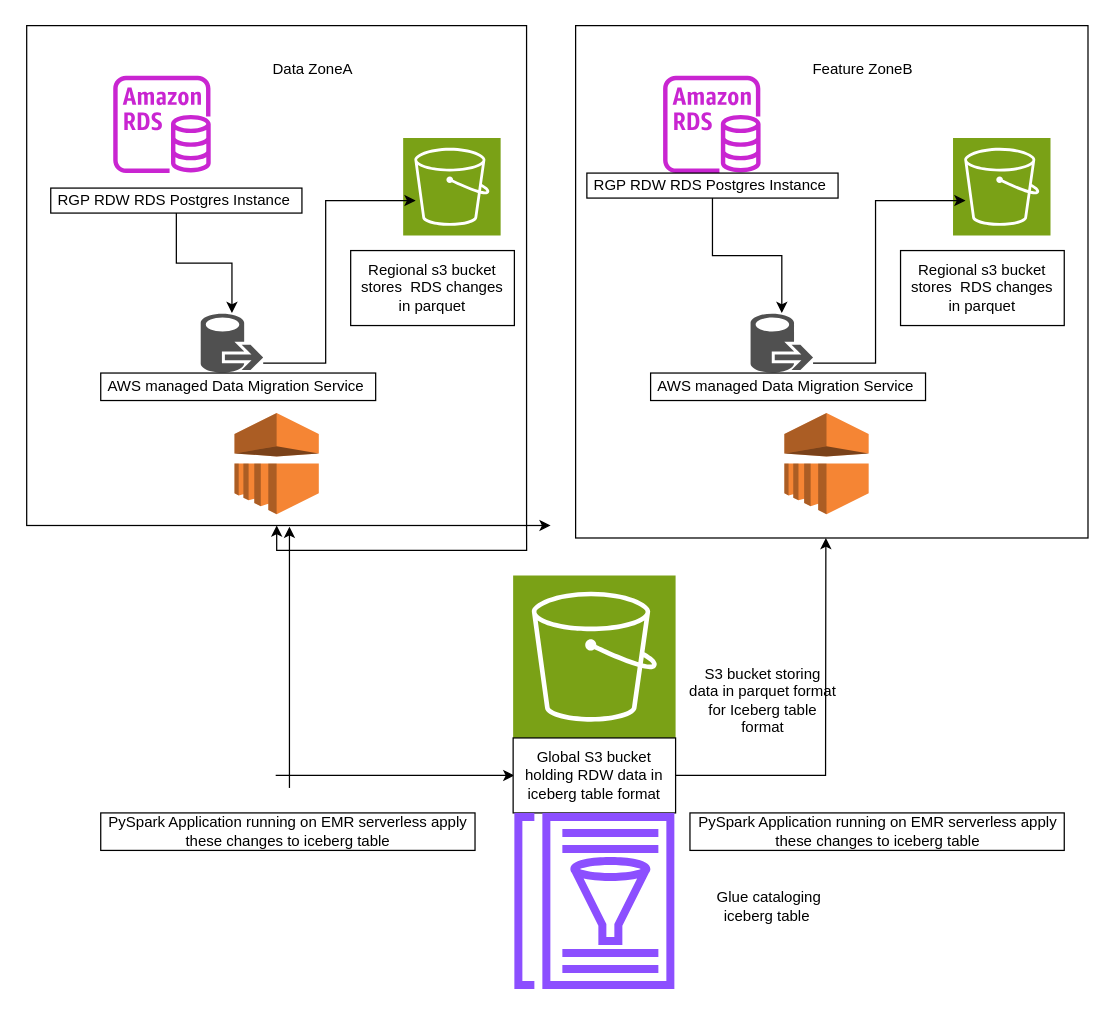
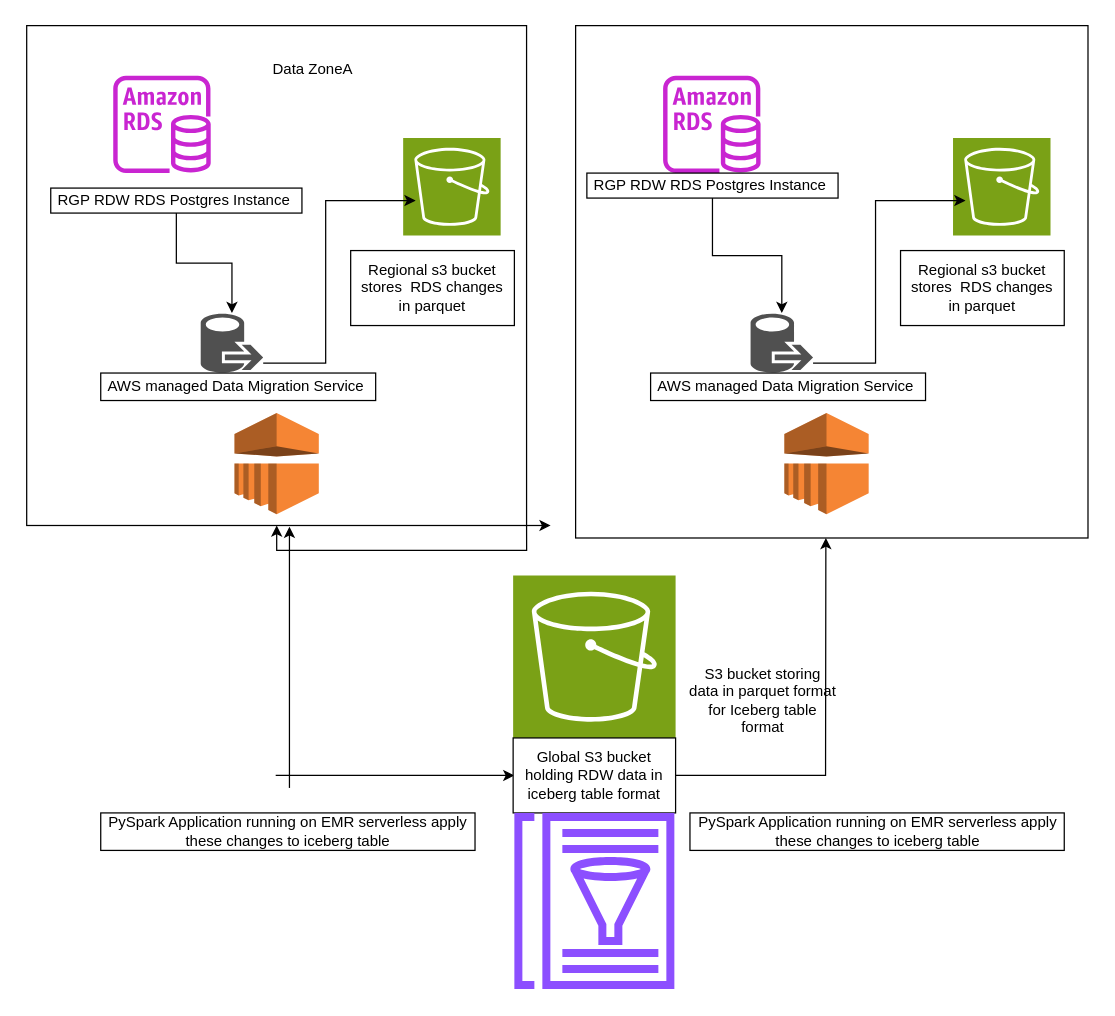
  <mxCell id="0" />
  <mxCell id="1" parent="0" />
  <mxCell id="2" style="edgeStyle=orthogonalEdgeStyle;rounded=0;orthogonalLoop=1;jettySize=auto;html=1;exitX=1;exitY=1;exitDx=0;exitDy=0;" edge="1" parent="1" source="3"><mxGeometry relative="1" as="geometry"><mxPoint x="440" y="420" as="targetPoint" /></mxGeometry></mxCell>
  <mxCell id="3" value="" style="whiteSpace=wrap;html=1;aspect=fixed;" vertex="1" parent="1"><mxGeometry x="20.75" y="20" width="400" height="400" as="geometry" /></mxCell>
  <mxCell id="4" value="" style="sketch=0;outlineConnect=0;fontColor=#232F3E;gradientColor=none;fillColor=#C925D1;strokeColor=none;dashed=0;verticalLabelPosition=bottom;verticalAlign=top;align=center;html=1;fontSize=12;fontStyle=0;aspect=fixed;pointerEvents=1;shape=mxgraph.aws4.rds_instance;" parent="1" vertex="1"><mxGeometry x="90" y="60" width="78" height="78" as="geometry" /></mxCell>
  <mxCell id="5" value="" style="sketch=0;points=[[0,0,0],[0.25,0,0],[0.5,0,0],[0.75,0,0],[1,0,0],[0,1,0],[0.25,1,0],[0.5,1,0],[0.75,1,0],[1,1,0],[0,0.25,0],[0,0.5,0],[0,0.75,0],[1,0.25,0],[1,0.5,0],[1,0.75,0]];outlineConnect=0;fontColor=#232F3E;fillColor=#7AA116;strokeColor=#ffffff;dashed=0;verticalLabelPosition=bottom;verticalAlign=top;align=center;html=1;fontSize=12;fontStyle=0;aspect=fixed;shape=mxgraph.aws4.resourceIcon;resIcon=mxgraph.aws4.s3;" parent="1" vertex="1"><mxGeometry x="410" y="460" width="130" height="130" as="geometry" /></mxCell>
  <mxCell id="6" value="" style="sketch=0;points=[[0,0,0],[0.25,0,0],[0.5,0,0],[0.75,0,0],[1,0,0],[0,1,0],[0.25,1,0],[0.5,1,0],[0.75,1,0],[1,1,0],[0,0.25,0],[0,0.5,0],[0,0.75,0],[1,0.25,0],[1,0.5,0],[1,0.75,0]];outlineConnect=0;fontColor=#232F3E;fillColor=#7AA116;strokeColor=#ffffff;dashed=0;verticalLabelPosition=bottom;verticalAlign=top;align=center;html=1;fontSize=12;fontStyle=0;aspect=fixed;shape=mxgraph.aws4.resourceIcon;resIcon=mxgraph.aws4.s3;" parent="1" vertex="1"><mxGeometry x="322" y="110" width="78" height="78" as="geometry" /></mxCell>
  <mxCell id="7" value="" style="sketch=0;pointerEvents=1;shadow=0;dashed=0;html=1;strokeColor=none;labelPosition=center;verticalLabelPosition=bottom;verticalAlign=top;align=center;fillColor=#505050;shape=mxgraph.mscae.intune.data_migration_wizard" parent="1" vertex="1"><mxGeometry x="160" y="250" width="50" height="48" as="geometry" /></mxCell>
  <mxCell id="8" style="edgeStyle=orthogonalEdgeStyle;rounded=0;orthogonalLoop=1;jettySize=auto;html=1;" parent="1" source="9" target="7" edge="1"><mxGeometry relative="1" as="geometry" /></mxCell>
  <mxCell id="9" value="RGP RDW RDS Postgres Instance&amp;nbsp;" style="rounded=0;whiteSpace=wrap;html=1;" parent="1" vertex="1"><mxGeometry x="40" y="150" width="201" height="20" as="geometry" /></mxCell>
  <mxCell id="10" value="AWS managed Data Migration Service&amp;nbsp;" style="rounded=0;whiteSpace=wrap;html=1;" parent="1" vertex="1"><mxGeometry x="80" y="298" width="220" height="22" as="geometry" /></mxCell>
  <mxCell id="11" value="Regional s3 bucket stores&amp;nbsp; RDS changes in&amp;nbsp;parquet" style="rounded=0;whiteSpace=wrap;html=1;" vertex="1" parent="1"><mxGeometry x="280" y="200" width="131" height="60" as="geometry" /></mxCell>
  <mxCell id="12" value="" style="endArrow=classic;html=1;rounded=0;entryX=0.128;entryY=0.641;entryDx=0;entryDy=0;entryPerimeter=0;" edge="1" parent="1" target="6"><mxGeometry width="50" height="50" relative="1" as="geometry"><mxPoint x="210" y="290" as="sourcePoint" /><mxPoint x="260" y="240" as="targetPoint" /><Array as="points"><mxPoint x="260" y="290" /><mxPoint x="260" y="160" /></Array></mxGeometry></mxCell>
  <mxCell id="13" style="edgeStyle=orthogonalEdgeStyle;rounded=0;orthogonalLoop=1;jettySize=auto;html=1;exitX=1;exitY=1;exitDx=0;exitDy=0;" edge="1" parent="1" source="3" target="3"><mxGeometry relative="1" as="geometry" /></mxCell>
  <mxCell id="14" value="" style="outlineConnect=0;dashed=0;verticalLabelPosition=bottom;verticalAlign=top;align=center;html=1;shape=mxgraph.aws3.emr;fillColor=#F58534;gradientColor=none;" vertex="1" parent="1"><mxGeometry x="187" y="330" width="67.5" height="81" as="geometry" /></mxCell>
  <mxCell id="15" value="" style="endArrow=classic;html=1;rounded=0;entryX=0.042;entryY=0.542;entryDx=0;entryDy=0;entryPerimeter=0;" edge="1" parent="1"><mxGeometry width="50" height="50" relative="1" as="geometry"><mxPoint x="220" y="620" as="sourcePoint" /><mxPoint x="411" y="620" as="targetPoint" /><Array as="points" /></mxGeometry></mxCell>
  <mxCell id="16" value="" style="endArrow=classic;html=1;rounded=0;exitX=1;exitY=0.5;exitDx=0;exitDy=0;" edge="1" parent="1" source="18"><mxGeometry width="50" height="50" relative="1" as="geometry"><mxPoint x="660.45" y="639" as="sourcePoint" /><mxPoint x="660.248" y="430" as="targetPoint" /><Array as="points"><mxPoint x="660" y="620" /></Array></mxGeometry></mxCell>
  <mxCell id="17" value="PySpark Application running on EMR serverless apply these changes to iceberg table" style="rounded=0;whiteSpace=wrap;html=1;" vertex="1" parent="1"><mxGeometry x="80" y="650" width="299.5" height="30" as="geometry" /></mxCell>
  <mxCell id="18" value="Global S3 bucket holding RDW data in iceberg table format" style="rounded=0;whiteSpace=wrap;html=1;" vertex="1" parent="1"><mxGeometry x="410" y="590" width="130" height="60" as="geometry" /></mxCell>
  <mxCell id="19" value="" style="sketch=0;outlineConnect=0;fontColor=#232F3E;gradientColor=none;fillColor=#8C4FFF;strokeColor=none;dashed=0;verticalLabelPosition=bottom;verticalAlign=top;align=center;html=1;fontSize=12;fontStyle=0;aspect=fixed;pointerEvents=1;shape=mxgraph.aws4.glue_data_catalog;" vertex="1" parent="1"><mxGeometry x="410" y="650" width="130" height="140.83" as="geometry" /></mxCell>
  <mxCell id="20" value="S3 bucket storing data in parquet format for Iceberg table format" style="text;html=1;align=center;verticalAlign=middle;whiteSpace=wrap;rounded=0;" vertex="1" parent="1"><mxGeometry x="550" y="530" width="120" height="60" as="geometry" /></mxCell>
- <mxCell id="21" value="Glue cataloging iceberg table&amp;nbsp;" style="text;html=1;align=center;verticalAlign=middle;whiteSpace=wrap;rounded=0;" vertex="1" parent="1"><mxGeometry x="560" y="710" width="110" height="30" as="geometry" /></mxCell>
  <mxCell id="22" value="" style="whiteSpace=wrap;html=1;aspect=fixed;" vertex="1" parent="1"><mxGeometry x="460" y="20" width="410" height="410" as="geometry" /></mxCell>
  <mxCell id="23" value="" style="sketch=0;outlineConnect=0;fontColor=#232F3E;gradientColor=none;fillColor=#C925D1;strokeColor=none;dashed=0;verticalLabelPosition=bottom;verticalAlign=top;align=center;html=1;fontSize=12;fontStyle=0;aspect=fixed;pointerEvents=1;shape=mxgraph.aws4.rds_instance;" vertex="1" parent="1"><mxGeometry x="530" y="60" width="78" height="78" as="geometry" /></mxCell>
  <mxCell id="24" value="" style="sketch=0;points=[[0,0,0],[0.25,0,0],[0.5,0,0],[0.75,0,0],[1,0,0],[0,1,0],[0.25,1,0],[0.5,1,0],[0.75,1,0],[1,1,0],[0,0.25,0],[0,0.5,0],[0,0.75,0],[1,0.25,0],[1,0.5,0],[1,0.75,0]];outlineConnect=0;fontColor=#232F3E;fillColor=#7AA116;strokeColor=#ffffff;dashed=0;verticalLabelPosition=bottom;verticalAlign=top;align=center;html=1;fontSize=12;fontStyle=0;aspect=fixed;shape=mxgraph.aws4.resourceIcon;resIcon=mxgraph.aws4.s3;" vertex="1" parent="1"><mxGeometry x="762" y="110" width="78" height="78" as="geometry" /></mxCell>
  <mxCell id="25" value="" style="sketch=0;pointerEvents=1;shadow=0;dashed=0;html=1;strokeColor=none;labelPosition=center;verticalLabelPosition=bottom;verticalAlign=top;align=center;fillColor=#505050;shape=mxgraph.mscae.intune.data_migration_wizard" vertex="1" parent="1"><mxGeometry x="600" y="250" width="50" height="48" as="geometry" /></mxCell>
  <mxCell id="26" style="edgeStyle=orthogonalEdgeStyle;rounded=0;orthogonalLoop=1;jettySize=auto;html=1;exitX=0.5;exitY=1;exitDx=0;exitDy=0;" edge="1" parent="1" target="25" source="31"><mxGeometry relative="1" as="geometry"><mxPoint x="581" y="170" as="sourcePoint" /></mxGeometry></mxCell>
  <mxCell id="27" value="AWS managed Data Migration Service&amp;nbsp;" style="rounded=0;whiteSpace=wrap;html=1;" vertex="1" parent="1"><mxGeometry x="520" y="298" width="220" height="22" as="geometry" /></mxCell>
  <mxCell id="28" value="Regional s3 bucket stores&amp;nbsp; RDS changes in&amp;nbsp;parquet" style="rounded=0;whiteSpace=wrap;html=1;" vertex="1" parent="1"><mxGeometry x="720" y="200" width="131" height="60" as="geometry" /></mxCell>
  <mxCell id="29" value="" style="endArrow=classic;html=1;rounded=0;entryX=0.128;entryY=0.641;entryDx=0;entryDy=0;entryPerimeter=0;" edge="1" parent="1" target="24"><mxGeometry width="50" height="50" relative="1" as="geometry"><mxPoint x="650" y="290" as="sourcePoint" /><mxPoint x="700" y="240" as="targetPoint" /><Array as="points"><mxPoint x="700" y="290" /><mxPoint x="700" y="160" /></Array></mxGeometry></mxCell>
  <mxCell id="30" value="" style="outlineConnect=0;dashed=0;verticalLabelPosition=bottom;verticalAlign=top;align=center;html=1;shape=mxgraph.aws3.emr;fillColor=#F58534;gradientColor=none;" vertex="1" parent="1"><mxGeometry x="627" y="330" width="67.5" height="81" as="geometry" /></mxCell>
  <mxCell id="31" value="RGP RDW RDS Postgres Instance&amp;nbsp;" style="rounded=0;whiteSpace=wrap;html=1;" vertex="1" parent="1"><mxGeometry x="469" y="138" width="201" height="20" as="geometry" /></mxCell>
  <mxCell id="32" value="PySpark Application running on EMR serverless apply these changes to iceberg table" style="rounded=0;whiteSpace=wrap;html=1;" vertex="1" parent="1"><mxGeometry x="551.5" y="650" width="299.5" height="30" as="geometry" /></mxCell>
  <mxCell id="33" value="" style="endArrow=classic;html=1;rounded=0;" edge="1" parent="1"><mxGeometry width="50" height="50" relative="1" as="geometry"><mxPoint x="231" y="630" as="sourcePoint" /><mxPoint x="231" y="421" as="targetPoint" /></mxGeometry></mxCell>
  <mxCell id="34" value="Data ZoneA" style="text;html=1;align=center;verticalAlign=middle;whiteSpace=wrap;rounded=0;" vertex="1" parent="1"><mxGeometry x="199.75" y="40" width="100.25" height="30" as="geometry" /></mxCell>
- <mxCell id="35" value="Feature ZoneB" style="text;html=1;align=center;verticalAlign=middle;whiteSpace=wrap;rounded=0;" vertex="1" parent="1"><mxGeometry x="639.75" y="40" width="100.25" height="30" as="geometry" /></mxCell>
